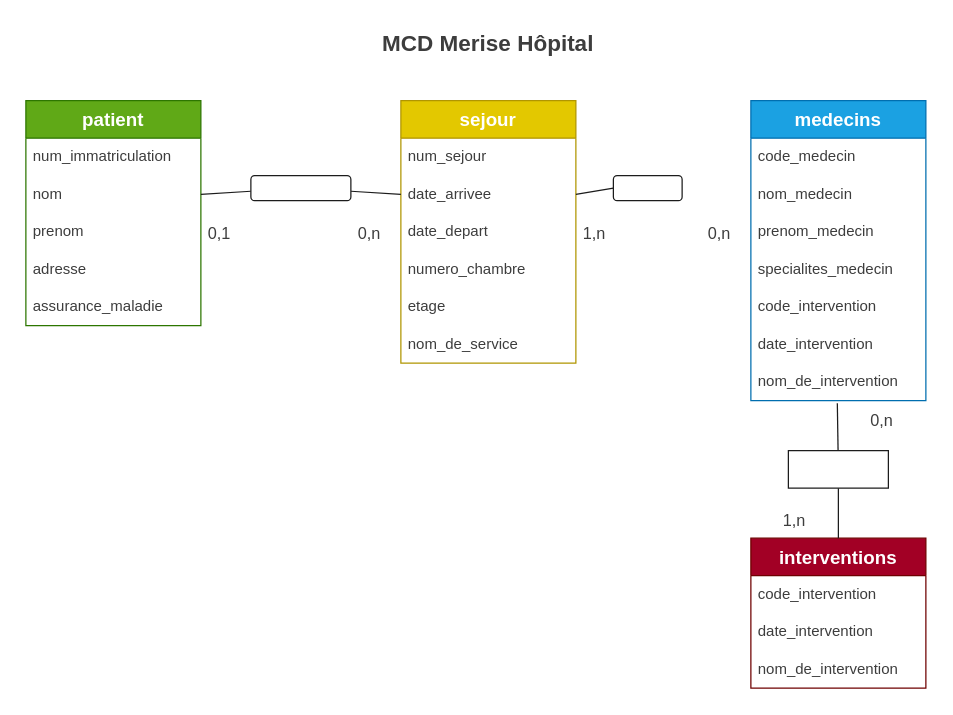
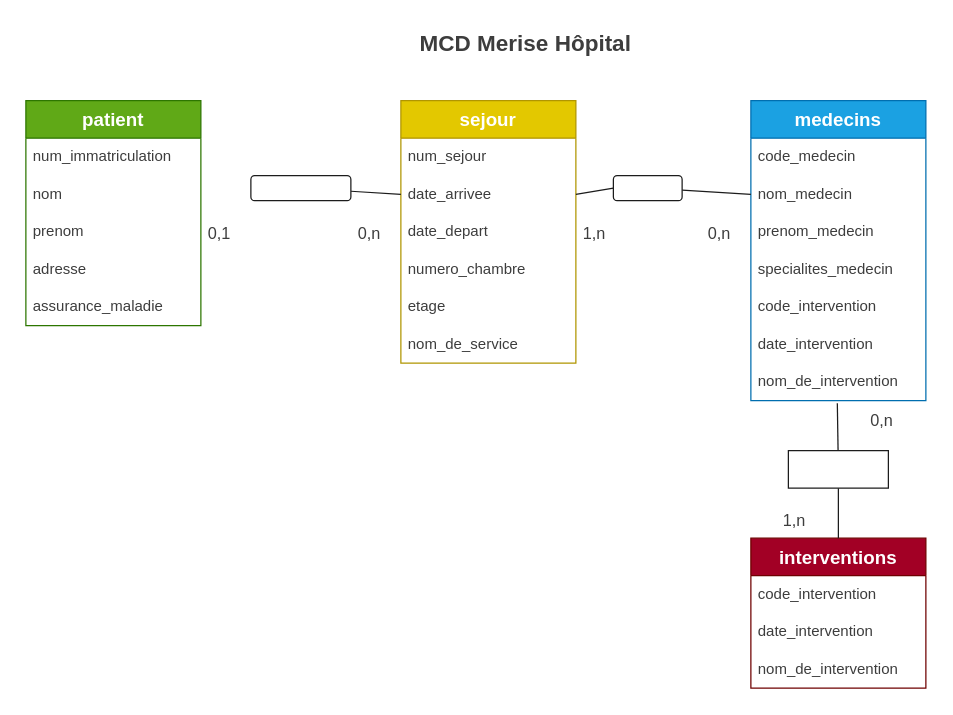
  <mxCell id="0" />
  <mxCell id="1" parent="0" />
  <mxCell id="2" value="&lt;b&gt;&lt;font style=&quot;font-size: 15px;&quot;&gt;patient&lt;/font&gt;&lt;/b&gt;" style="swimlane;fontStyle=0;childLayout=stackLayout;horizontal=1;startSize=30;horizontalStack=0;resizeParent=1;resizeParentMax=0;resizeLast=0;collapsible=1;marginBottom=0;whiteSpace=wrap;html=1;strokeColor=#2D7600;fillColor=#60a917;fontColor=#ffffff;" parent="1" vertex="1"><mxGeometry x="20" y="80" width="140" height="180" as="geometry" /></mxCell>
  <mxCell id="3" value="num_immatriculation" style="text;strokeColor=none;fillColor=none;align=left;verticalAlign=middle;spacingLeft=4;spacingRight=4;overflow=hidden;points=[[0,0.5],[1,0.5]];portConstraint=eastwest;rotatable=0;whiteSpace=wrap;html=1;fontColor=#3D3D3D;" parent="2" vertex="1"><mxGeometry y="30" width="140" height="30" as="geometry" /></mxCell>
  <mxCell id="4" value="nom" style="text;strokeColor=none;fillColor=none;align=left;verticalAlign=middle;spacingLeft=4;spacingRight=4;overflow=hidden;points=[[0,0.5],[1,0.5]];portConstraint=eastwest;rotatable=0;whiteSpace=wrap;html=1;fontColor=#3D3D3D;" parent="2" vertex="1"><mxGeometry y="60" width="140" height="30" as="geometry" /></mxCell>
  <mxCell id="5" value="prenom" style="text;strokeColor=none;fillColor=none;align=left;verticalAlign=middle;spacingLeft=4;spacingRight=4;overflow=hidden;points=[[0,0.5],[1,0.5]];portConstraint=eastwest;rotatable=0;whiteSpace=wrap;html=1;fontColor=#3D3D3D;" parent="2" vertex="1"><mxGeometry y="90" width="140" height="30" as="geometry" /></mxCell>
  <mxCell id="6" value="adresse" style="text;strokeColor=none;fillColor=none;align=left;verticalAlign=middle;spacingLeft=4;spacingRight=4;overflow=hidden;points=[[0,0.5],[1,0.5]];portConstraint=eastwest;rotatable=0;whiteSpace=wrap;html=1;fontColor=#3D3D3D;" parent="2" vertex="1"><mxGeometry y="120" width="140" height="30" as="geometry" /></mxCell>
  <mxCell id="7" value="assurance_maladie" style="text;strokeColor=none;fillColor=none;align=left;verticalAlign=middle;spacingLeft=4;spacingRight=4;overflow=hidden;points=[[0,0.5],[1,0.5]];portConstraint=eastwest;rotatable=0;whiteSpace=wrap;html=1;fontColor=#3D3D3D;" parent="2" vertex="1"><mxGeometry y="150" width="140" height="30" as="geometry" /></mxCell>
  <mxCell id="8" value="&lt;b&gt;&lt;font color=&quot;#ffffff&quot; style=&quot;font-size: 15px;&quot;&gt;sejour&lt;/font&gt;&lt;/b&gt;" style="swimlane;fontStyle=0;childLayout=stackLayout;horizontal=1;startSize=30;horizontalStack=0;resizeParent=1;resizeParentMax=0;resizeLast=0;collapsible=1;marginBottom=0;whiteSpace=wrap;html=1;strokeColor=#B09500;fillColor=#e3c800;fontColor=#000000;" parent="1" vertex="1"><mxGeometry x="320" y="80" width="140" height="210" as="geometry" /></mxCell>
  <mxCell id="9" value="num_sejour" style="text;strokeColor=none;fillColor=none;align=left;verticalAlign=middle;spacingLeft=4;spacingRight=4;overflow=hidden;points=[[0,0.5],[1,0.5]];portConstraint=eastwest;rotatable=0;whiteSpace=wrap;html=1;fontColor=#3D3D3D;" parent="8" vertex="1"><mxGeometry y="30" width="140" height="30" as="geometry" /></mxCell>
  <mxCell id="10" value="date_arrivee" style="text;strokeColor=none;fillColor=none;align=left;verticalAlign=middle;spacingLeft=4;spacingRight=4;overflow=hidden;points=[[0,0.5],[1,0.5]];portConstraint=eastwest;rotatable=0;whiteSpace=wrap;html=1;fontColor=#3D3D3D;" parent="8" vertex="1"><mxGeometry y="60" width="140" height="30" as="geometry" /></mxCell>
  <mxCell id="11" value="date_depart" style="text;strokeColor=none;fillColor=none;align=left;verticalAlign=middle;spacingLeft=4;spacingRight=4;overflow=hidden;points=[[0,0.5],[1,0.5]];portConstraint=eastwest;rotatable=0;whiteSpace=wrap;html=1;fontColor=#3D3D3D;" parent="8" vertex="1"><mxGeometry y="90" width="140" height="30" as="geometry" /></mxCell>
  <mxCell id="12" value="numero_chambre" style="text;strokeColor=none;fillColor=none;align=left;verticalAlign=middle;spacingLeft=4;spacingRight=4;overflow=hidden;points=[[0,0.5],[1,0.5]];portConstraint=eastwest;rotatable=0;whiteSpace=wrap;html=1;fontColor=#3D3D3D;" parent="8" vertex="1"><mxGeometry y="120" width="140" height="30" as="geometry" /></mxCell>
  <mxCell id="13" value="etage" style="text;strokeColor=none;fillColor=none;align=left;verticalAlign=middle;spacingLeft=4;spacingRight=4;overflow=hidden;points=[[0,0.5],[1,0.5]];portConstraint=eastwest;rotatable=0;whiteSpace=wrap;html=1;fontColor=#3D3D3D;" parent="8" vertex="1"><mxGeometry y="150" width="140" height="30" as="geometry" /></mxCell>
  <mxCell id="14" value="nom_de_service" style="text;strokeColor=none;fillColor=none;align=left;verticalAlign=middle;spacingLeft=4;spacingRight=4;overflow=hidden;points=[[0,0.5],[1,0.5]];portConstraint=eastwest;rotatable=0;whiteSpace=wrap;html=1;fontColor=#3D3D3D;" parent="8" vertex="1"><mxGeometry y="180" width="140" height="30" as="geometry" /></mxCell>
  <mxCell id="15" value="&lt;b&gt;&lt;font style=&quot;font-size: 15px;&quot;&gt;medecins&lt;/font&gt;&lt;/b&gt;" style="swimlane;fontStyle=0;childLayout=stackLayout;horizontal=1;startSize=30;horizontalStack=0;resizeParent=1;resizeParentMax=0;resizeLast=0;collapsible=1;marginBottom=0;whiteSpace=wrap;html=1;strokeColor=#006EAF;fillColor=#1ba1e2;fontColor=#ffffff;" parent="1" vertex="1"><mxGeometry x="600" y="80" width="140" height="240" as="geometry" /></mxCell>
  <mxCell id="16" value="code_medecin" style="text;strokeColor=none;fillColor=none;align=left;verticalAlign=middle;spacingLeft=4;spacingRight=4;overflow=hidden;points=[[0,0.5],[1,0.5]];portConstraint=eastwest;rotatable=0;whiteSpace=wrap;html=1;fontColor=#3D3D3D;" parent="15" vertex="1"><mxGeometry y="30" width="140" height="30" as="geometry" /></mxCell>
  <mxCell id="17" value="nom_medecin" style="text;strokeColor=none;fillColor=none;align=left;verticalAlign=middle;spacingLeft=4;spacingRight=4;overflow=hidden;points=[[0,0.5],[1,0.5]];portConstraint=eastwest;rotatable=0;whiteSpace=wrap;html=1;fontColor=#3D3D3D;" parent="15" vertex="1"><mxGeometry y="60" width="140" height="30" as="geometry" /></mxCell>
  <mxCell id="18" value="prenom_medecin" style="text;strokeColor=none;fillColor=none;align=left;verticalAlign=middle;spacingLeft=4;spacingRight=4;overflow=hidden;points=[[0,0.5],[1,0.5]];portConstraint=eastwest;rotatable=0;whiteSpace=wrap;html=1;fontColor=#3D3D3D;" parent="15" vertex="1"><mxGeometry y="90" width="140" height="30" as="geometry" /></mxCell>
  <mxCell id="19" value="specialites_medecin" style="text;strokeColor=none;fillColor=none;align=left;verticalAlign=middle;spacingLeft=4;spacingRight=4;overflow=hidden;points=[[0,0.5],[1,0.5]];portConstraint=eastwest;rotatable=0;whiteSpace=wrap;html=1;fontColor=#3D3D3D;" parent="15" vertex="1"><mxGeometry y="120" width="140" height="30" as="geometry" /></mxCell>
  <mxCell id="20" value="code_intervention" style="text;strokeColor=none;fillColor=none;align=left;verticalAlign=middle;spacingLeft=4;spacingRight=4;overflow=hidden;points=[[0,0.5],[1,0.5]];portConstraint=eastwest;rotatable=0;whiteSpace=wrap;html=1;fontColor=#3D3D3D;" parent="15" vertex="1"><mxGeometry y="150" width="140" height="30" as="geometry" /></mxCell>
  <mxCell id="21" value="date_intervention" style="text;strokeColor=none;fillColor=none;align=left;verticalAlign=middle;spacingLeft=4;spacingRight=4;overflow=hidden;points=[[0,0.5],[1,0.5]];portConstraint=eastwest;rotatable=0;whiteSpace=wrap;html=1;fontColor=#3D3D3D;" parent="15" vertex="1"><mxGeometry y="180" width="140" height="30" as="geometry" /></mxCell>
  <mxCell id="22" value="nom_de_intervention" style="text;strokeColor=none;fillColor=none;align=left;verticalAlign=middle;spacingLeft=4;spacingRight=4;overflow=hidden;points=[[0,0.5],[1,0.5]];portConstraint=eastwest;rotatable=0;whiteSpace=wrap;html=1;fontColor=#3D3D3D;" parent="15" vertex="1"><mxGeometry y="210" width="140" height="30" as="geometry" /></mxCell>
- <mxCell id="23" style="edgeStyle=none;html=1;entryX=1;entryY=0.5;entryDx=0;entryDy=0;strokeColor=#1C1C1C;fontSize=13;fontColor=#3D3D3D;endArrow=none;endFill=0;" parent="1" source="25" target="4" edge="1"><mxGeometry relative="1" as="geometry" /></mxCell>
  <mxCell id="24" style="edgeStyle=none;html=1;entryX=0;entryY=0.5;entryDx=0;entryDy=0;strokeColor=#1C1C1C;fontSize=13;fontColor=#3D3D3D;endArrow=none;endFill=0;" parent="1" source="25" target="10" edge="1"><mxGeometry relative="1" as="geometry" /></mxCell>
  <mxCell id="25" value="&lt;font color=&quot;#ffffff&quot;&gt;effectuer&lt;/font&gt;" style="rounded=1;whiteSpace=wrap;html=1;strokeColor=#1C1C1C;fontColor=#3D3D3D;" parent="1" vertex="1"><mxGeometry x="200" y="140" width="80" height="20" as="geometry" /></mxCell>
  <mxCell id="26" style="edgeStyle=none;html=1;exitX=0;exitY=0.5;exitDx=0;exitDy=0;entryX=1;entryY=0.5;entryDx=0;entryDy=0;strokeColor=#1C1C1C;fontSize=13;fontColor=#3D3D3D;endArrow=none;endFill=0;" parent="1" source="28" target="10" edge="1"><mxGeometry relative="1" as="geometry" /></mxCell>
+ <mxCell id="27" style="edgeStyle=none;html=1;entryX=0;entryY=0.5;entryDx=0;entryDy=0;strokeColor=#1C1C1C;fontSize=13;fontColor=#3D3D3D;endArrow=none;endFill=0;" parent="1" source="28" target="17" edge="1"><mxGeometry relative="1" as="geometry" /></mxCell>
  <mxCell id="28" value="&lt;font color=&quot;#ffffff&quot;&gt;suivre&lt;/font&gt;" style="rounded=1;whiteSpace=wrap;html=1;strokeColor=#1C1C1C;fontColor=#3D3D3D;" parent="1" vertex="1"><mxGeometry x="490" y="140" width="55" height="20" as="geometry" /></mxCell>
- <mxCell id="29" value="&lt;font style=&quot;font-size: 18px;&quot; color=&quot;#3d3d3d&quot;&gt;&lt;b&gt;MCD Merise Hôpital&lt;/b&gt;&lt;/font&gt;" style="text;html=1;strokeColor=none;fillColor=none;align=center;verticalAlign=middle;whiteSpace=wrap;rounded=0;fontColor=#FFFFFF;" parent="1" vertex="1"><mxGeometry x="295" y="20" width="190" height="30" as="geometry" /></mxCell>
+ <mxCell id="29" value="&lt;font style=&quot;font-size: 18px;&quot; color=&quot;#3d3d3d&quot;&gt;&lt;b&gt;MCD Merise Hôpital&lt;/b&gt;&lt;/font&gt;" style="text;html=1;strokeColor=none;fillColor=none;align=center;verticalAlign=middle;whiteSpace=wrap;rounded=0;fontColor=#FFFFFF;" parent="1" vertex="1"><mxGeometry x="325" y="20" width="190" height="30" as="geometry" /></mxCell>
  <mxCell id="30" value="&lt;font style=&quot;font-size: 13px;&quot;&gt;0,1&lt;/font&gt;" style="text;html=1;strokeColor=none;fillColor=none;align=center;verticalAlign=middle;whiteSpace=wrap;rounded=0;fontSize=18;fontColor=#3D3D3D;" parent="1" vertex="1"><mxGeometry x="150" y="170" width="50" height="30" as="geometry" /></mxCell>
  <mxCell id="31" value="&lt;font style=&quot;font-size: 13px;&quot;&gt;0,n&lt;/font&gt;" style="text;html=1;strokeColor=none;fillColor=none;align=center;verticalAlign=middle;whiteSpace=wrap;rounded=0;fontSize=18;fontColor=#3D3D3D;" parent="1" vertex="1"><mxGeometry x="270" y="170" width="50" height="30" as="geometry" /></mxCell>
  <mxCell id="32" value="&lt;font style=&quot;font-size: 13px;&quot;&gt;1,n&lt;/font&gt;" style="text;html=1;strokeColor=none;fillColor=none;align=center;verticalAlign=middle;whiteSpace=wrap;rounded=0;fontSize=18;fontColor=#3D3D3D;" parent="1" vertex="1"><mxGeometry x="450" y="170" width="50" height="30" as="geometry" /></mxCell>
  <mxCell id="33" value="&lt;font style=&quot;font-size: 13px;&quot;&gt;0,n&lt;/font&gt;" style="text;html=1;strokeColor=none;fillColor=none;align=center;verticalAlign=middle;whiteSpace=wrap;rounded=0;fontSize=18;fontColor=#3D3D3D;" parent="1" vertex="1"><mxGeometry x="550" y="170" width="50" height="30" as="geometry" /></mxCell>
  <mxCell id="34" value="&lt;b&gt;&lt;font style=&quot;font-size: 15px;&quot;&gt;interventions&lt;/font&gt;&lt;/b&gt;" style="swimlane;fontStyle=0;childLayout=stackLayout;horizontal=1;startSize=30;horizontalStack=0;resizeParent=1;resizeParentMax=0;resizeLast=0;collapsible=1;marginBottom=0;whiteSpace=wrap;html=1;strokeColor=#6F0000;fillColor=#a20025;fontColor=#ffffff;" parent="1" vertex="1"><mxGeometry x="600" y="430" width="140" height="120" as="geometry" /></mxCell>
  <mxCell id="35" value="code_intervention" style="text;strokeColor=none;fillColor=none;align=left;verticalAlign=middle;spacingLeft=4;spacingRight=4;overflow=hidden;points=[[0,0.5],[1,0.5]];portConstraint=eastwest;rotatable=0;whiteSpace=wrap;html=1;fontColor=#3D3D3D;" parent="34" vertex="1"><mxGeometry y="30" width="140" height="30" as="geometry" /></mxCell>
  <mxCell id="36" value="date_intervention" style="text;strokeColor=none;fillColor=none;align=left;verticalAlign=middle;spacingLeft=4;spacingRight=4;overflow=hidden;points=[[0,0.5],[1,0.5]];portConstraint=eastwest;rotatable=0;whiteSpace=wrap;html=1;fontColor=#3D3D3D;" parent="34" vertex="1"><mxGeometry y="60" width="140" height="30" as="geometry" /></mxCell>
  <mxCell id="37" value="nom_de_intervention" style="text;strokeColor=none;fillColor=none;align=left;verticalAlign=middle;spacingLeft=4;spacingRight=4;overflow=hidden;points=[[0,0.5],[1,0.5]];portConstraint=eastwest;rotatable=0;whiteSpace=wrap;html=1;fontColor=#3D3D3D;" parent="34" vertex="1"><mxGeometry y="90" width="140" height="30" as="geometry" /></mxCell>
  <mxCell id="38" style="edgeStyle=none;html=1;entryX=0.494;entryY=1.069;entryDx=0;entryDy=0;entryPerimeter=0;strokeColor=#1C1C1C;fontSize=13;fontColor=#3D3D3D;endArrow=none;endFill=0;" parent="1" source="40" target="22" edge="1"><mxGeometry relative="1" as="geometry" /></mxCell>
  <mxCell id="39" style="edgeStyle=none;html=1;entryX=0.5;entryY=0;entryDx=0;entryDy=0;strokeColor=#1C1C1C;fontSize=13;fontColor=#3D3D3D;endArrow=none;endFill=0;" parent="1" source="40" target="34" edge="1"><mxGeometry relative="1" as="geometry" /></mxCell>
  <mxCell id="40" value="&lt;font color=&quot;#ffffff&quot;&gt;pratiquer&lt;/font&gt;" style="whiteSpace=wrap;html=1;strokeColor=#1C1C1C;fontColor=#3D3D3D;rounded=0;" parent="1" vertex="1"><mxGeometry x="630" y="360" width="80" height="30" as="geometry" /></mxCell>
  <mxCell id="41" value="&lt;font style=&quot;font-size: 13px;&quot;&gt;1,n&lt;/font&gt;" style="text;html=1;strokeColor=none;fillColor=none;align=center;verticalAlign=middle;whiteSpace=wrap;rounded=0;fontSize=18;fontColor=#3D3D3D;" parent="1" vertex="1"><mxGeometry x="610" y="400" width="50" height="30" as="geometry" /></mxCell>
  <mxCell id="42" value="&lt;font style=&quot;font-size: 13px;&quot;&gt;0,n&lt;/font&gt;" style="text;html=1;strokeColor=none;fillColor=none;align=center;verticalAlign=middle;whiteSpace=wrap;rounded=0;fontSize=18;fontColor=#3D3D3D;" parent="1" vertex="1"><mxGeometry x="680" y="320" width="50" height="30" as="geometry" /></mxCell>
